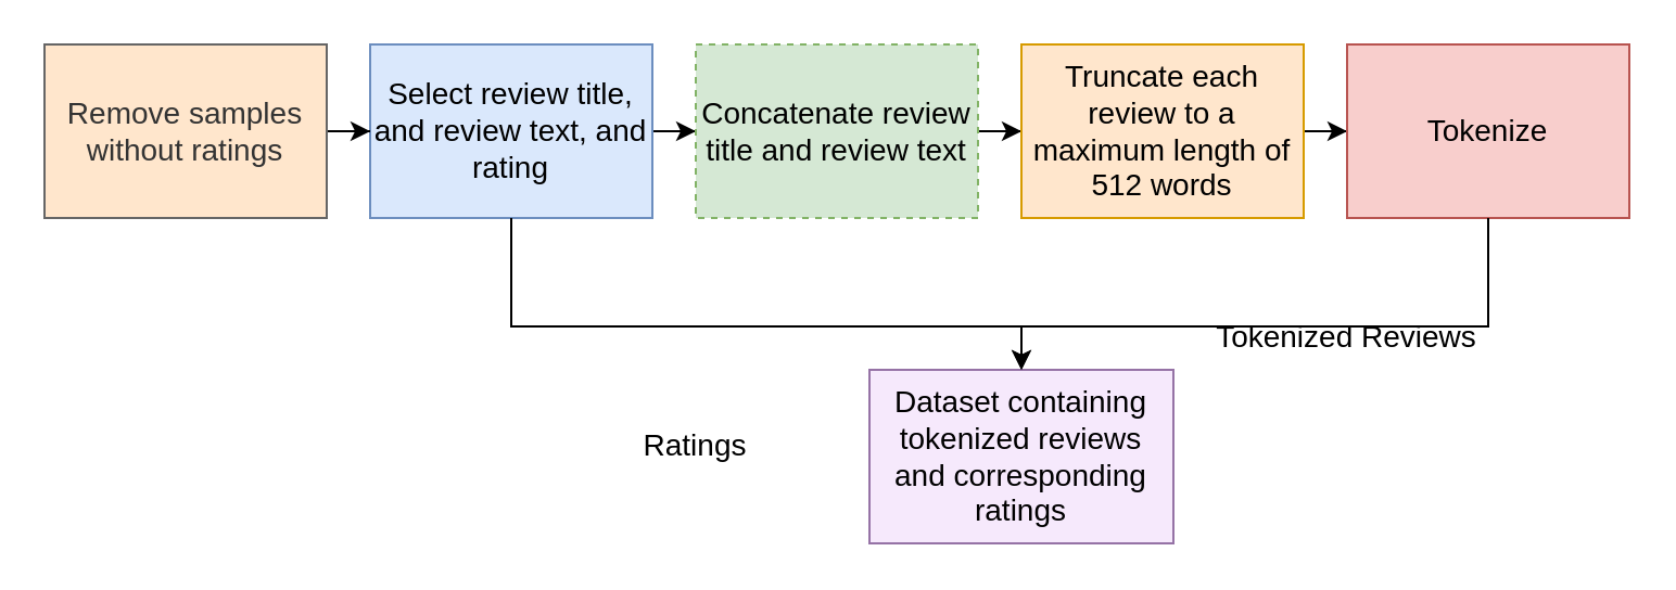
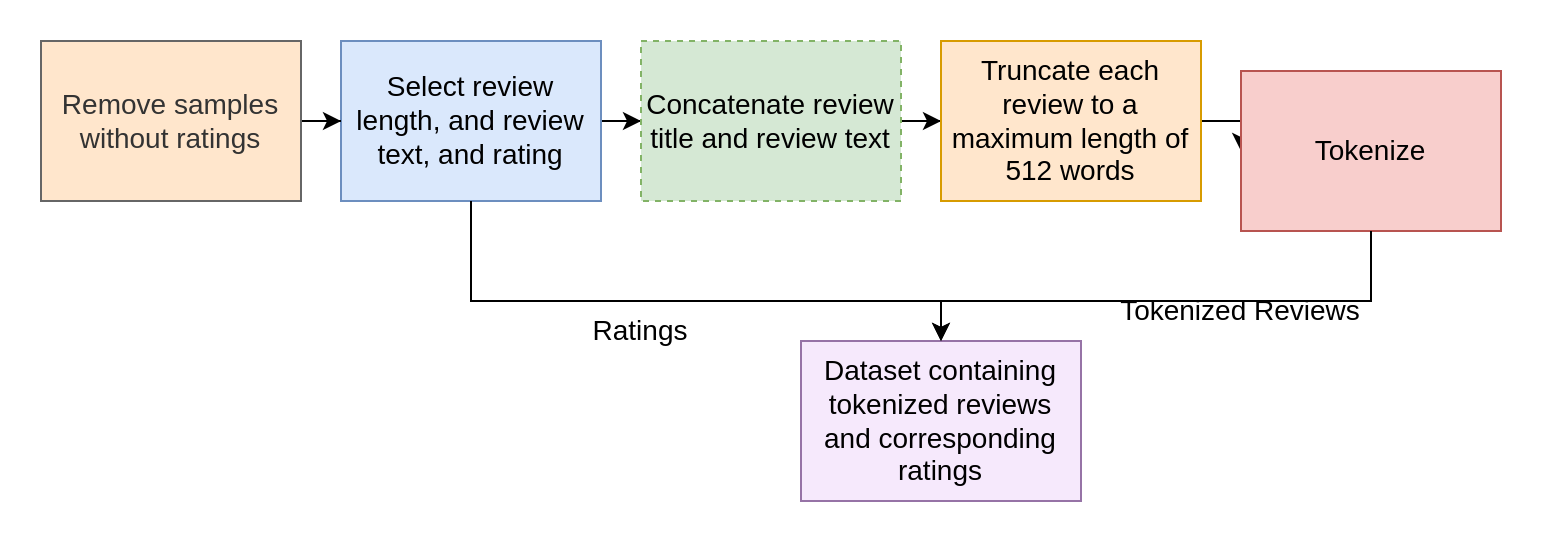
  <mxCell id="0" />
  <mxCell id="1" parent="0" />
  <mxCell id="2" value="" style="edgeStyle=orthogonalEdgeStyle;rounded=0;orthogonalLoop=1;jettySize=auto;html=1;" parent="1" source="3" target="5" edge="1"><mxGeometry relative="1" as="geometry" /></mxCell>
- <mxCell id="3" value="&lt;font style=&quot;font-size: 14px;&quot;&gt;Select review title, and review text, and rating&lt;/font&gt;" style="rounded=0;whiteSpace=wrap;html=1;fillColor=#dae8fc;strokeColor=#6c8ebf;" parent="1" vertex="1"><mxGeometry x="170" y="20" width="130" height="80" as="geometry" /></mxCell>
+ <mxCell id="3" value="&lt;font style=&quot;font-size: 14px;&quot;&gt;Select review length, and review text, and rating&lt;/font&gt;" style="rounded=0;whiteSpace=wrap;html=1;fillColor=#dae8fc;strokeColor=#6c8ebf;" parent="1" vertex="1"><mxGeometry x="170" y="20" width="130" height="80" as="geometry" /></mxCell>
  <mxCell id="4" value="" style="edgeStyle=orthogonalEdgeStyle;rounded=0;orthogonalLoop=1;jettySize=auto;html=1;" parent="1" source="5" target="7" edge="1"><mxGeometry relative="1" as="geometry" /></mxCell>
  <mxCell id="5" value="&lt;font style=&quot;font-size: 14px;&quot;&gt;Concatenate review title and review text&lt;/font&gt;" style="rounded=0;whiteSpace=wrap;html=1;fillColor=#d5e8d4;strokeColor=#82b366;dashed=1;" parent="1" vertex="1"><mxGeometry x="320" y="20" width="130" height="80" as="geometry" /></mxCell>
  <mxCell id="6" value="" style="edgeStyle=orthogonalEdgeStyle;rounded=0;orthogonalLoop=1;jettySize=auto;html=1;" parent="1" source="7" target="8" edge="1"><mxGeometry relative="1" as="geometry" /></mxCell>
  <mxCell id="7" value="&lt;font style=&quot;font-size: 14px;&quot;&gt;Truncate each review to a maximum length of 512 words&lt;/font&gt;" style="rounded=0;whiteSpace=wrap;html=1;fillColor=#ffe6cc;strokeColor=#d79b00;" parent="1" vertex="1"><mxGeometry x="470" y="20" width="130" height="80" as="geometry" /></mxCell>
- <mxCell id="8" value="&lt;font style=&quot;font-size: 14px;&quot;&gt;Tokenize&lt;/font&gt;" style="rounded=0;whiteSpace=wrap;html=1;fillColor=#f8cecc;strokeColor=#b85450;" parent="1" vertex="1"><mxGeometry x="620" y="20" width="130" height="80" as="geometry" /></mxCell>
+ <mxCell id="8" value="&lt;font style=&quot;font-size: 14px;&quot;&gt;Tokenize&lt;/font&gt;" style="rounded=0;whiteSpace=wrap;html=1;fillColor=#f8cecc;strokeColor=#b85450;" parent="1" vertex="1"><mxGeometry x="620" y="35" width="130" height="80" as="geometry" /></mxCell>
  <mxCell id="9" value="" style="edgeStyle=orthogonalEdgeStyle;rounded=0;orthogonalLoop=1;jettySize=auto;html=1;" parent="1" source="10" target="3" edge="1"><mxGeometry relative="1" as="geometry" /></mxCell>
  <mxCell id="10" value="&lt;font style=&quot;font-size: 14px;&quot;&gt;Remove samples without ratings&lt;/font&gt;" style="rounded=0;whiteSpace=wrap;html=1;fillColor=#ffe6cc;fontColor=#333333;strokeColor=#666666;" parent="1" vertex="1"><mxGeometry x="20" y="20" width="130" height="80" as="geometry" /></mxCell>
  <mxCell id="11" value="&lt;font style=&quot;font-size: 14px;&quot;&gt;Dataset containing tokenized reviews and corresponding ratings&lt;/font&gt;" style="rounded=0;whiteSpace=wrap;html=1;fillColor=#F6E9FC;strokeColor=#9673a6;" parent="1" vertex="1"><mxGeometry x="400" y="170" width="140" height="80" as="geometry" /></mxCell>
  <mxCell id="12" value="" style="endArrow=classic;html=1;rounded=0;entryX=0.5;entryY=0;entryDx=0;entryDy=0;exitX=0.5;exitY=1;exitDx=0;exitDy=0;" parent="1" source="8" target="11" edge="1"><mxGeometry width="50" height="50" relative="1" as="geometry"><mxPoint x="330" y="210" as="sourcePoint" /><mxPoint x="380" y="160" as="targetPoint" /><Array as="points"><mxPoint x="685" y="150" /><mxPoint x="470" y="150" /></Array></mxGeometry></mxCell>
  <mxCell id="13" value="" style="endArrow=classic;html=1;rounded=0;exitX=0.5;exitY=1;exitDx=0;exitDy=0;" parent="1" source="3" edge="1"><mxGeometry width="50" height="50" relative="1" as="geometry"><mxPoint x="330" y="210" as="sourcePoint" /><mxPoint x="470" y="170" as="targetPoint" /><Array as="points"><mxPoint x="235" y="150" /><mxPoint x="470" y="150" /></Array></mxGeometry></mxCell>
- <mxCell id="14" value="&lt;font style=&quot;font-size: 14px;&quot;&gt;Ratings&lt;/font&gt;" style="text;html=1;strokeColor=none;fillColor=none;align=center;verticalAlign=middle;whiteSpace=wrap;rounded=0;" vertex="1" parent="1"><mxGeometry x="290" y="190" width="60" height="30" as="geometry" /></mxCell>
+ <mxCell id="14" value="&lt;font style=&quot;font-size: 14px;&quot;&gt;Ratings&lt;/font&gt;" style="text;html=1;strokeColor=none;fillColor=none;align=center;verticalAlign=middle;whiteSpace=wrap;rounded=0;" vertex="1" parent="1"><mxGeometry x="290" y="150" width="60" height="30" as="geometry" /></mxCell>
  <mxCell id="15" value="&lt;font style=&quot;font-size: 14px;&quot;&gt;Tokenized Reviews&lt;/font&gt;" style="text;html=1;strokeColor=none;fillColor=none;align=center;verticalAlign=middle;whiteSpace=wrap;rounded=0;" vertex="1" parent="1"><mxGeometry x="550" y="140" width="140" height="30" as="geometry" /></mxCell>
